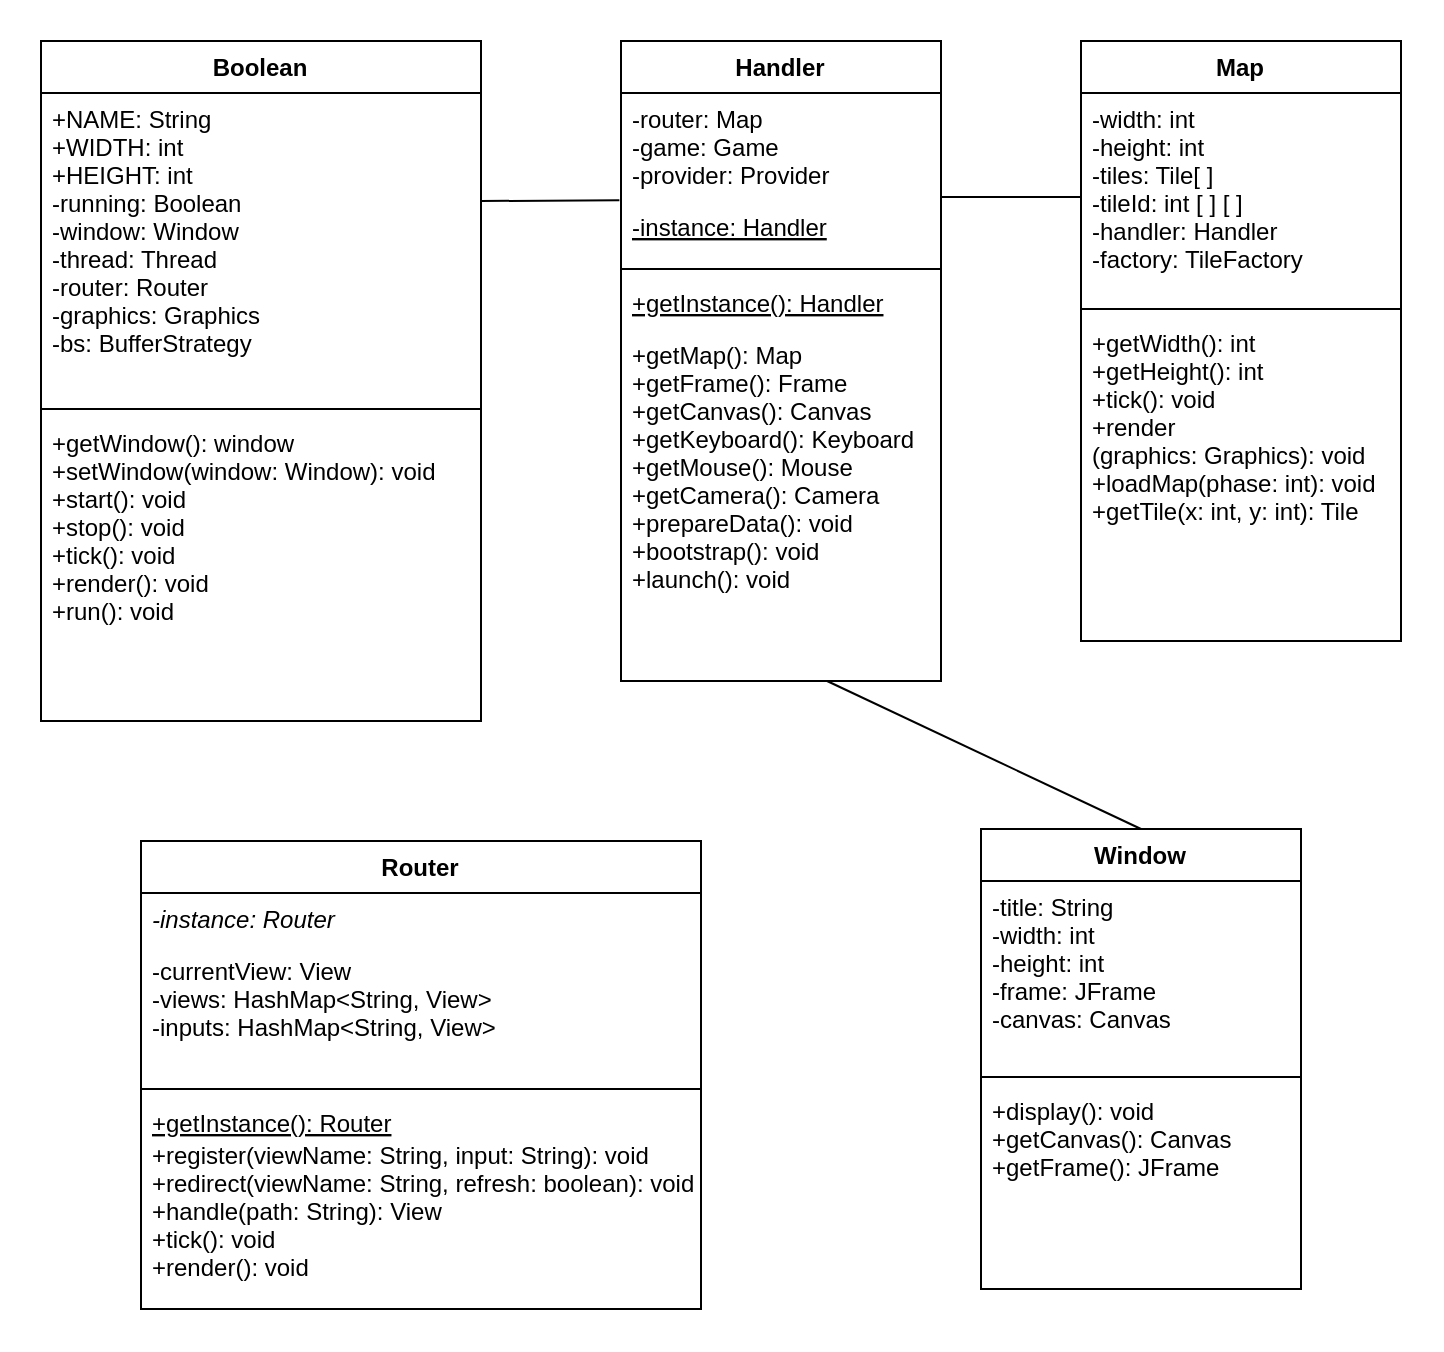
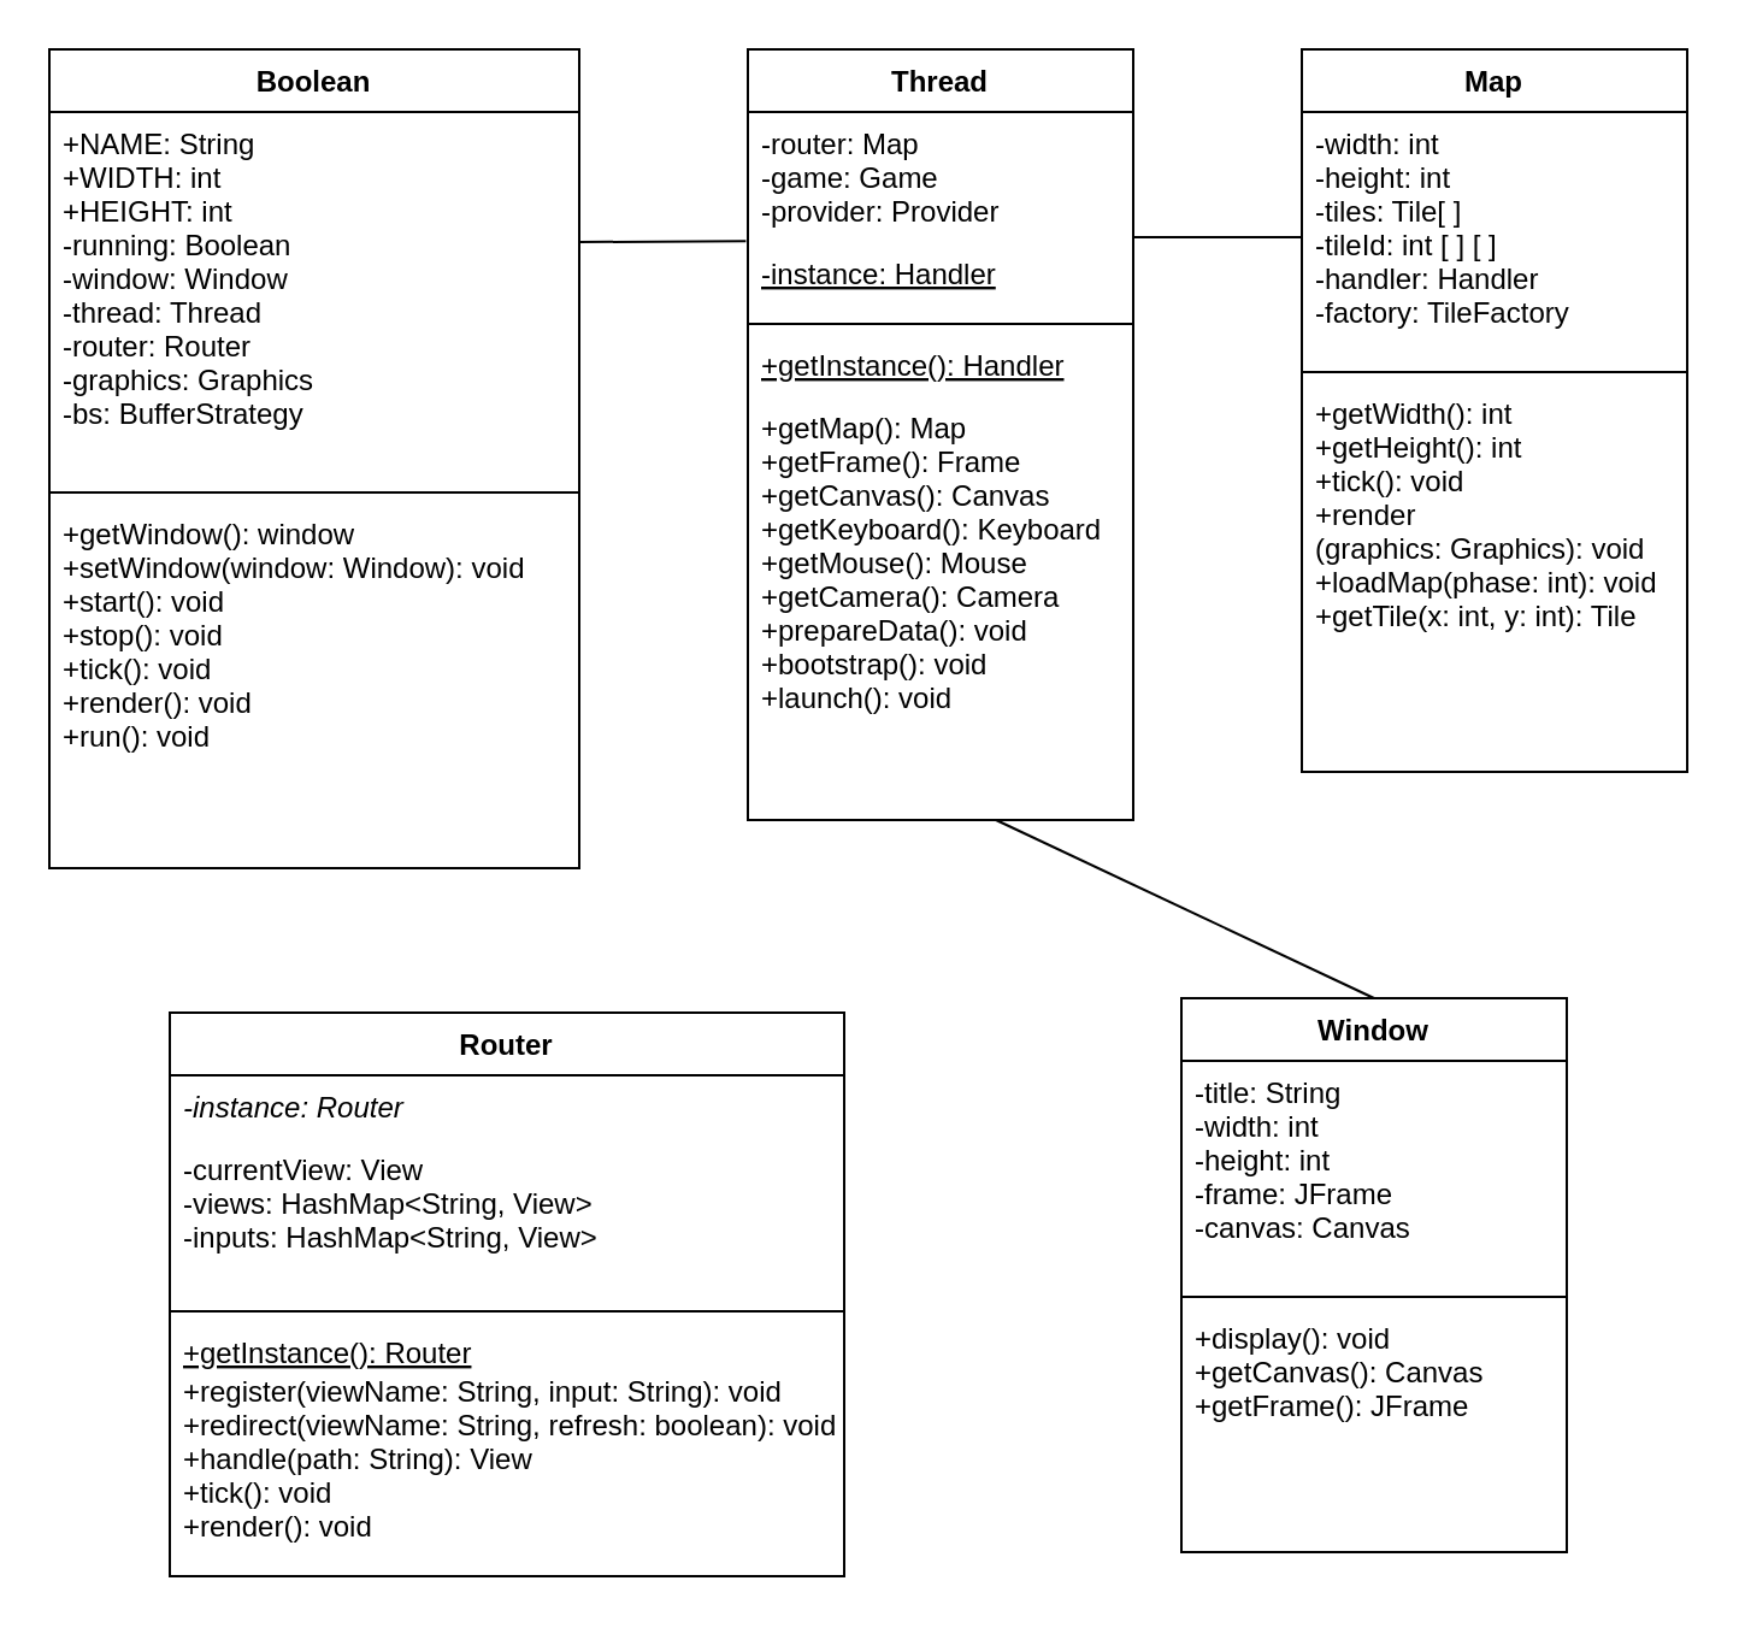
  <mxCell id="0" />
  <mxCell id="1" parent="0" />
  <mxCell id="2" value="Boolean" style="swimlane;fontStyle=1;align=center;verticalAlign=top;childLayout=stackLayout;horizontal=1;startSize=26;horizontalStack=0;resizeParent=1;resizeParentMax=0;resizeLast=0;collapsible=1;marginBottom=0;" parent="1" vertex="1"><mxGeometry x="20" y="20" width="220" height="340" as="geometry" /></mxCell>
  <mxCell id="3" value="+NAME: String&#10;+WIDTH: int&#10;+HEIGHT: int&#10;-running: Boolean&#10;-window: Window&#10;-thread: Thread&#10;-router: Router&#10;-graphics: Graphics&#10;-bs: BufferStrategy&#10;" style="text;strokeColor=none;fillColor=none;align=left;verticalAlign=top;spacingLeft=4;spacingRight=4;overflow=hidden;rotatable=0;points=[[0,0.5],[1,0.5]];portConstraint=eastwest;" parent="2" vertex="1"><mxGeometry y="26" width="220" height="154" as="geometry" /></mxCell>
  <mxCell id="4" value="" style="line;strokeWidth=1;fillColor=none;align=left;verticalAlign=middle;spacingTop=-1;spacingLeft=3;spacingRight=3;rotatable=0;labelPosition=right;points=[];portConstraint=eastwest;" parent="2" vertex="1"><mxGeometry y="180" width="220" height="8" as="geometry" /></mxCell>
  <mxCell id="5" value="+getWindow(): window&#10;+setWindow(window: Window): void&#10;+start(): void&#10;+stop(): void&#10;+tick(): void&#10;+render(): void&#10;+run(): void" style="text;strokeColor=none;fillColor=none;align=left;verticalAlign=top;spacingLeft=4;spacingRight=4;overflow=hidden;rotatable=0;points=[[0,0.5],[1,0.5]];portConstraint=eastwest;" parent="2" vertex="1"><mxGeometry y="188" width="220" height="152" as="geometry" /></mxCell>
- <mxCell id="6" value="Handler" style="swimlane;fontStyle=1;align=center;verticalAlign=top;childLayout=stackLayout;horizontal=1;startSize=26;horizontalStack=0;resizeParent=1;resizeParentMax=0;resizeLast=0;collapsible=1;marginBottom=0;" parent="1" vertex="1"><mxGeometry x="310" y="20" width="160" height="320" as="geometry" /></mxCell>
+ <mxCell id="6" value="Thread" style="swimlane;fontStyle=1;align=center;verticalAlign=top;childLayout=stackLayout;horizontal=1;startSize=26;horizontalStack=0;resizeParent=1;resizeParentMax=0;resizeLast=0;collapsible=1;marginBottom=0;" parent="1" vertex="1"><mxGeometry x="310" y="20" width="160" height="320" as="geometry" /></mxCell>
  <mxCell id="7" value="-router: Map&#10;-game: Game&#10;-provider: Provider&#10;" style="text;strokeColor=none;fillColor=none;align=left;verticalAlign=top;spacingLeft=4;spacingRight=4;overflow=hidden;rotatable=0;points=[[0,0.5],[1,0.5]];portConstraint=eastwest;" parent="6" vertex="1"><mxGeometry y="26" width="160" height="54" as="geometry" /></mxCell>
  <mxCell id="8" value="-instance: Handler" style="text;strokeColor=none;fillColor=none;align=left;verticalAlign=top;spacingLeft=4;spacingRight=4;overflow=hidden;rotatable=0;points=[[0,0.5],[1,0.5]];portConstraint=eastwest;fontStyle=4" parent="6" vertex="1"><mxGeometry y="80" width="160" height="30" as="geometry" /></mxCell>
  <mxCell id="9" value="" style="line;strokeWidth=1;fillColor=none;align=left;verticalAlign=middle;spacingTop=-1;spacingLeft=3;spacingRight=3;rotatable=0;labelPosition=right;points=[];portConstraint=eastwest;" parent="6" vertex="1"><mxGeometry y="110" width="160" height="8" as="geometry" /></mxCell>
  <mxCell id="10" value="+getInstance(): Handler" style="text;strokeColor=none;fillColor=none;align=left;verticalAlign=top;spacingLeft=4;spacingRight=4;overflow=hidden;rotatable=0;points=[[0,0.5],[1,0.5]];portConstraint=eastwest;fontStyle=4" parent="6" vertex="1"><mxGeometry y="118" width="160" height="26" as="geometry" /></mxCell>
  <mxCell id="11" value="+getMap(): Map&#10;+getFrame(): Frame&#10;+getCanvas(): Canvas&#10;+getKeyboard(): Keyboard&#10;+getMouse(): Mouse&#10;+getCamera(): Camera&#10;+prepareData(): void&#10;+bootstrap(): void&#10;+launch(): void" style="text;strokeColor=none;fillColor=none;align=left;verticalAlign=top;spacingLeft=4;spacingRight=4;overflow=hidden;rotatable=0;points=[[0,0.5],[1,0.5]];portConstraint=eastwest;" parent="6" vertex="1"><mxGeometry y="144" width="160" height="176" as="geometry" /></mxCell>
  <mxCell id="12" value="Map" style="swimlane;fontStyle=1;align=center;verticalAlign=top;childLayout=stackLayout;horizontal=1;startSize=26;horizontalStack=0;resizeParent=1;resizeParentMax=0;resizeLast=0;collapsible=1;marginBottom=0;" parent="1" vertex="1"><mxGeometry x="540" y="20" width="160" height="300" as="geometry" /></mxCell>
  <mxCell id="13" value="-width: int&#10;-height: int&#10;-tiles: Tile[ ]&#10;-tileId: int [ ] [ ]&#10;-handler: Handler&#10;-factory: TileFactory" style="text;strokeColor=none;fillColor=none;align=left;verticalAlign=top;spacingLeft=4;spacingRight=4;overflow=hidden;rotatable=0;points=[[0,0.5],[1,0.5]];portConstraint=eastwest;" parent="12" vertex="1"><mxGeometry y="26" width="160" height="104" as="geometry" /></mxCell>
  <mxCell id="14" value="" style="line;strokeWidth=1;fillColor=none;align=left;verticalAlign=middle;spacingTop=-1;spacingLeft=3;spacingRight=3;rotatable=0;labelPosition=right;points=[];portConstraint=eastwest;" parent="12" vertex="1"><mxGeometry y="130" width="160" height="8" as="geometry" /></mxCell>
  <mxCell id="15" value="+getWidth(): int&#10;+getHeight(): int&#10;+tick(): void&#10;+render&#10;(graphics: Graphics): void&#10;+loadMap(phase: int): void&#10;+getTile(x: int, y: int): Tile" style="text;strokeColor=none;fillColor=none;align=left;verticalAlign=top;spacingLeft=4;spacingRight=4;overflow=hidden;rotatable=0;points=[[0,0.5],[1,0.5]];portConstraint=eastwest;" parent="12" vertex="1"><mxGeometry y="138" width="160" height="162" as="geometry" /></mxCell>
  <mxCell id="16" value="Router" style="swimlane;fontStyle=1;align=center;verticalAlign=top;childLayout=stackLayout;horizontal=1;startSize=26;horizontalStack=0;resizeParent=1;resizeParentMax=0;resizeLast=0;collapsible=1;marginBottom=0;" parent="1" vertex="1"><mxGeometry x="70" y="420" width="280" height="234" as="geometry" /></mxCell>
  <mxCell id="17" value="-instance: Router" style="text;strokeColor=none;fillColor=none;align=left;verticalAlign=top;spacingLeft=4;spacingRight=4;overflow=hidden;rotatable=0;points=[[0,0.5],[1,0.5]];portConstraint=eastwest;fontStyle=2" parent="16" vertex="1"><mxGeometry y="26" width="280" height="26" as="geometry" /></mxCell>
  <mxCell id="18" value="-currentView: View&#10;-views: HashMap&lt;String, View&gt;&#10;-inputs: HashMap&lt;String, View&gt;" style="text;strokeColor=none;fillColor=none;align=left;verticalAlign=top;spacingLeft=4;spacingRight=4;overflow=hidden;rotatable=0;points=[[0,0.5],[1,0.5]];portConstraint=eastwest;" parent="16" vertex="1"><mxGeometry y="52" width="280" height="68" as="geometry" /></mxCell>
  <mxCell id="19" value="" style="line;strokeWidth=1;fillColor=none;align=left;verticalAlign=middle;spacingTop=-1;spacingLeft=3;spacingRight=3;rotatable=0;labelPosition=right;points=[];portConstraint=eastwest;" parent="16" vertex="1"><mxGeometry y="120" width="280" height="8" as="geometry" /></mxCell>
  <mxCell id="20" value="+getInstance(): Router" style="text;strokeColor=none;fillColor=none;align=left;verticalAlign=top;spacingLeft=4;spacingRight=4;overflow=hidden;rotatable=0;points=[[0,0.5],[1,0.5]];portConstraint=eastwest;fontStyle=4" parent="16" vertex="1"><mxGeometry y="128" width="280" height="16" as="geometry" /></mxCell>
  <mxCell id="21" value="+register(viewName: String, input: String): void&#10;+redirect(viewName: String, refresh: boolean): void&#10;+handle(path: String): View&#10;+tick(): void&#10;+render(): void" style="text;strokeColor=none;fillColor=none;align=left;verticalAlign=top;spacingLeft=4;spacingRight=4;overflow=hidden;rotatable=0;points=[[0,0.5],[1,0.5]];portConstraint=eastwest;" parent="16" vertex="1"><mxGeometry y="144" width="280" height="90" as="geometry" /></mxCell>
  <mxCell id="22" value="Window" style="swimlane;fontStyle=1;align=center;verticalAlign=top;childLayout=stackLayout;horizontal=1;startSize=26;horizontalStack=0;resizeParent=1;resizeParentMax=0;resizeLast=0;collapsible=1;marginBottom=0;" parent="1" vertex="1"><mxGeometry x="490" y="414" width="160" height="230" as="geometry" /></mxCell>
  <mxCell id="23" value="-title: String&#10;-width: int&#10;-height: int&#10;-frame: JFrame&#10;-canvas: Canvas" style="text;strokeColor=none;fillColor=none;align=left;verticalAlign=top;spacingLeft=4;spacingRight=4;overflow=hidden;rotatable=0;points=[[0,0.5],[1,0.5]];portConstraint=eastwest;" parent="22" vertex="1"><mxGeometry y="26" width="160" height="94" as="geometry" /></mxCell>
  <mxCell id="24" value="" style="line;strokeWidth=1;fillColor=none;align=left;verticalAlign=middle;spacingTop=-1;spacingLeft=3;spacingRight=3;rotatable=0;labelPosition=right;points=[];portConstraint=eastwest;" parent="22" vertex="1"><mxGeometry y="120" width="160" height="8" as="geometry" /></mxCell>
  <mxCell id="25" value="+display(): void&#10;+getCanvas(): Canvas&#10;+getFrame(): JFrame" style="text;strokeColor=none;fillColor=none;align=left;verticalAlign=top;spacingLeft=4;spacingRight=4;overflow=hidden;rotatable=0;points=[[0,0.5],[1,0.5]];portConstraint=eastwest;" parent="22" vertex="1"><mxGeometry y="128" width="160" height="102" as="geometry" /></mxCell>
  <mxCell id="26" value="" style="endArrow=none;html=1;entryX=0;entryY=0.5;entryDx=0;entryDy=0;" parent="1" target="13" edge="1"><mxGeometry width="50" height="50" relative="1" as="geometry"><mxPoint x="470" y="98" as="sourcePoint" /><mxPoint x="540" y="80" as="targetPoint" /></mxGeometry></mxCell>
  <mxCell id="27" value="" style="endArrow=none;html=1;entryX=-0.005;entryY=0.994;entryDx=0;entryDy=0;entryPerimeter=0;" parent="1" target="7" edge="1"><mxGeometry width="50" height="50" relative="1" as="geometry"><mxPoint x="240" y="100" as="sourcePoint" /><mxPoint x="290" y="50" as="targetPoint" /></mxGeometry></mxCell>
  <mxCell id="28" value="" style="endArrow=none;html=1;exitX=0.5;exitY=0;exitDx=0;exitDy=0;entryX=0.644;entryY=1;entryDx=0;entryDy=0;entryPerimeter=0;" edge="1" parent="1" source="22" target="11"><mxGeometry width="50" height="50" relative="1" as="geometry"><mxPoint x="580" y="430" as="sourcePoint" /><mxPoint x="630" y="380" as="targetPoint" /></mxGeometry></mxCell>
